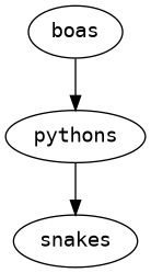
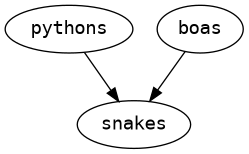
  digraph {
    compound=true
    fontname="DejaVu Sans Mono"
    rankdir=TB
    node [fontname="DejaVu Sans Mono" shape=ellipse]
    edge [fontname="DejaVu Sans Mono"]
    n1 [label=pythons]
    n2 [label=snakes]
    n3 [label=boas]
    n1 -> n2
-   n3 -> n1
+   n3 -> n2
  }
